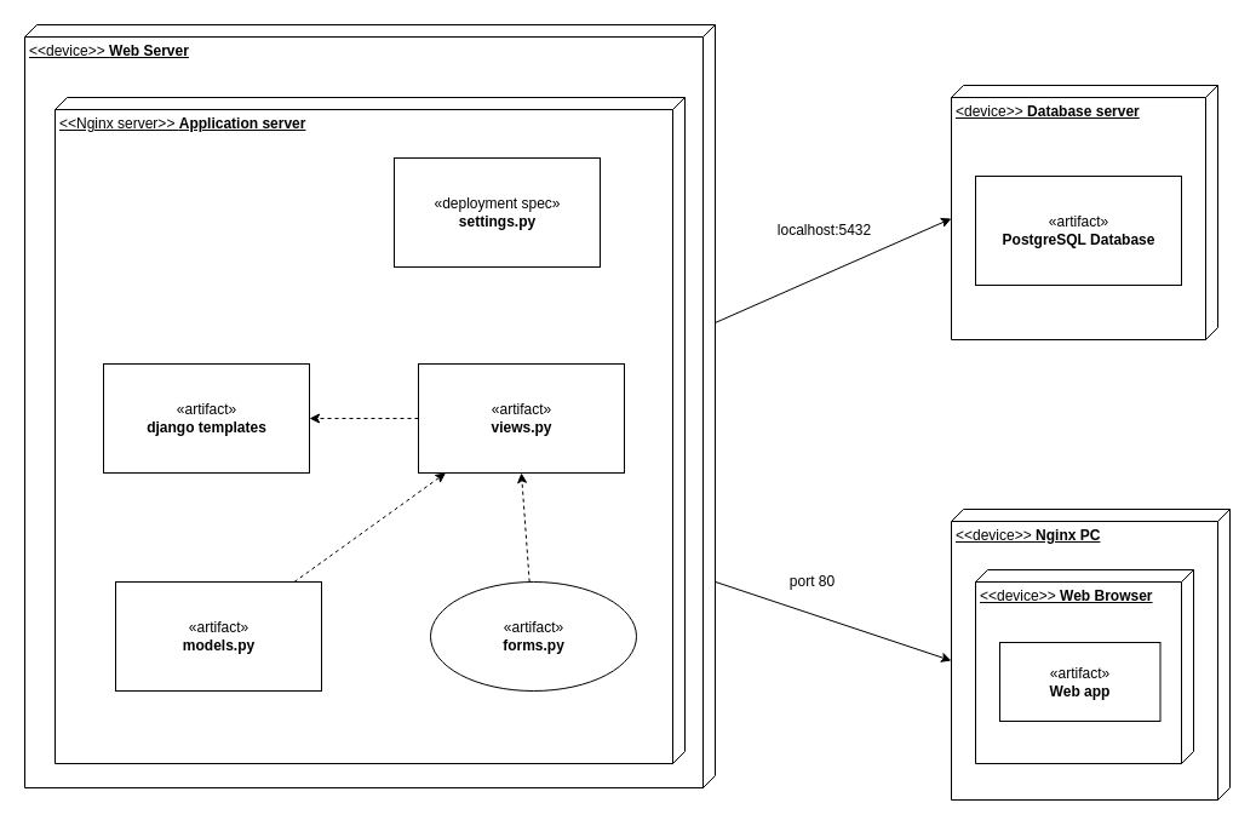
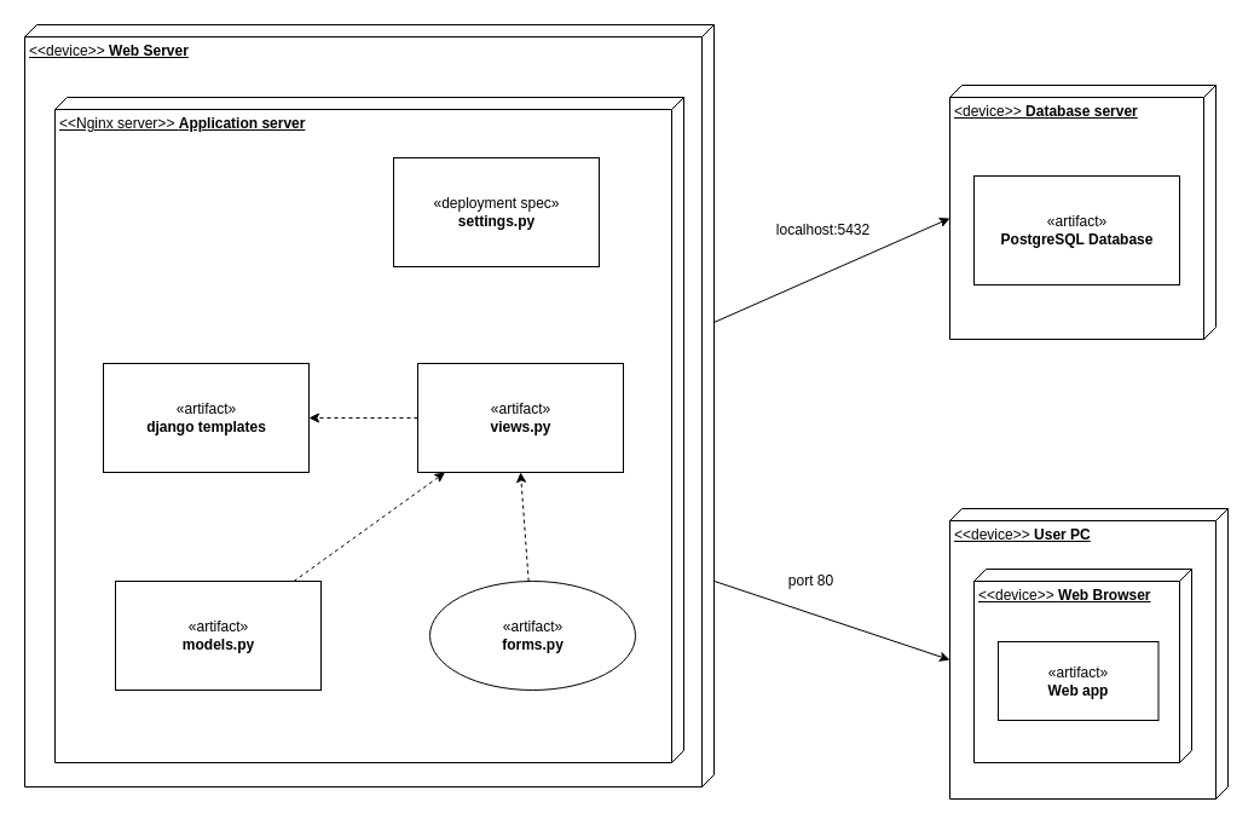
  <mxCell id="0" />
  <mxCell id="1" parent="0" />
  <mxCell id="2" style="edgeStyle=none;rounded=0;orthogonalLoop=1;jettySize=auto;html=1;entryX=0;entryY=0;entryDx=110;entryDy=220;entryPerimeter=0;" edge="1" parent="1" target="5"><mxGeometry relative="1" as="geometry"><mxPoint x="590" y="266" as="sourcePoint" /></mxGeometry></mxCell>
  <mxCell id="3" style="edgeStyle=none;rounded=0;orthogonalLoop=1;jettySize=auto;html=1;entryX=0;entryY=0;entryDx=125;entryDy=230;entryPerimeter=0;exitX=0.73;exitY=0;exitDx=0;exitDy=0;exitPerimeter=0;" edge="1" parent="1" source="4" target="6"><mxGeometry relative="1" as="geometry"><mxPoint x="595" y="485" as="sourcePoint" /></mxGeometry></mxCell>
  <mxCell id="4" value="&amp;lt;&amp;lt;device&amp;gt;&amp;gt; &lt;b&gt;Web Server&lt;/b&gt;" style="verticalAlign=top;align=left;spacingTop=8;spacingLeft=2;spacingRight=12;shape=cube;size=10;direction=south;fontStyle=4;html=1;" vertex="1" parent="1"><mxGeometry x="20" y="20" width="570" height="630" as="geometry" /></mxCell>
  <mxCell id="5" value="&amp;lt;device&amp;gt;&amp;gt; &lt;b&gt;Database server&lt;/b&gt;" style="verticalAlign=top;align=left;spacingTop=8;spacingLeft=2;spacingRight=12;shape=cube;size=10;direction=south;fontStyle=4;html=1;" vertex="1" parent="1"><mxGeometry x="785" y="70" width="220" height="210" as="geometry" /></mxCell>
- <mxCell id="6" value="&amp;lt;&amp;lt;device&amp;gt;&amp;gt; &lt;b&gt;Nginx PC&lt;/b&gt;" style="verticalAlign=top;align=left;spacingTop=8;spacingLeft=2;spacingRight=12;shape=cube;size=10;direction=south;fontStyle=4;html=1;" vertex="1" parent="1"><mxGeometry x="785" y="420" width="230" height="240" as="geometry" /></mxCell>
+ <mxCell id="6" value="&amp;lt;&amp;lt;device&amp;gt;&amp;gt; &lt;b&gt;User PC&lt;/b&gt;" style="verticalAlign=top;align=left;spacingTop=8;spacingLeft=2;spacingRight=12;shape=cube;size=10;direction=south;fontStyle=4;html=1;" vertex="1" parent="1"><mxGeometry x="785" y="420" width="230" height="240" as="geometry" /></mxCell>
  <mxCell id="7" value="&amp;lt;&amp;lt;Nginx server&amp;gt;&amp;gt; &lt;b&gt;Application server&lt;/b&gt;" style="verticalAlign=top;align=left;spacingTop=8;spacingLeft=2;spacingRight=12;shape=cube;size=10;direction=south;fontStyle=4;html=1;" vertex="1" parent="1"><mxGeometry x="45" y="80" width="520" height="550" as="geometry" /></mxCell>
  <mxCell id="8" value="«artifact»&lt;br&gt;&lt;b&gt;django templates&lt;/b&gt;" style="html=1;" vertex="1" parent="1"><mxGeometry x="85" y="300" width="170" height="90" as="geometry" /></mxCell>
  <mxCell id="9" value="«deployment spec»&lt;br&gt;&lt;b&gt;settings.py&lt;/b&gt;" style="html=1;" vertex="1" parent="1"><mxGeometry x="325" y="130" width="170" height="90" as="geometry" /></mxCell>
  <mxCell id="10" style="edgeStyle=none;rounded=0;orthogonalLoop=1;jettySize=auto;html=1;dashed=1;" edge="1" parent="1" source="11" target="8"><mxGeometry relative="1" as="geometry" /></mxCell>
  <mxCell id="11" value="«artifact»&lt;br&gt;&lt;b&gt;views.py&lt;/b&gt;" style="html=1;" vertex="1" parent="1"><mxGeometry x="345" y="300" width="170" height="90" as="geometry" /></mxCell>
  <mxCell id="12" style="edgeStyle=none;rounded=0;orthogonalLoop=1;jettySize=auto;html=1;dashed=1;" edge="1" parent="1" source="13" target="11"><mxGeometry relative="1" as="geometry" /></mxCell>
  <mxCell id="13" value="«artifact»&lt;br&gt;&lt;b&gt;models.py&lt;/b&gt;" style="html=1;" vertex="1" parent="1"><mxGeometry x="95" y="480" width="170" height="90" as="geometry" /></mxCell>
  <mxCell id="14" style="edgeStyle=none;rounded=0;orthogonalLoop=1;jettySize=auto;html=1;entryX=0.5;entryY=1;entryDx=0;entryDy=0;dashed=1;" edge="1" parent="1" source="15" target="11"><mxGeometry relative="1" as="geometry" /></mxCell>
  <mxCell id="15" value="«artifact»&lt;br&gt;&lt;b&gt;forms.py&lt;/b&gt;" style="ellipse;html=1;" vertex="1" parent="1"><mxGeometry x="355" y="480" width="170" height="90" as="geometry" /></mxCell>
  <mxCell id="16" value="«artifact»&lt;br&gt;&lt;b&gt;PostgreSQL Database&lt;/b&gt;" style="html=1;" vertex="1" parent="1"><mxGeometry x="805" y="145" width="170" height="90" as="geometry" /></mxCell>
  <mxCell id="17" value="&amp;lt;&amp;lt;device&amp;gt;&amp;gt; &lt;b&gt;Web Browser&lt;/b&gt;" style="verticalAlign=top;align=left;spacingTop=8;spacingLeft=2;spacingRight=12;shape=cube;size=10;direction=south;fontStyle=4;html=1;" vertex="1" parent="1"><mxGeometry x="805" y="470" width="180" height="160" as="geometry" /></mxCell>
  <mxCell id="18" value="«artifact»&lt;br&gt;&lt;b&gt;Web app&lt;/b&gt;" style="html=1;" vertex="1" parent="1"><mxGeometry x="825" y="530" width="132.5" height="65" as="geometry" /></mxCell>
  <mxCell id="19" value="localhost:5432" style="text;html=1;align=center;verticalAlign=middle;resizable=0;points=[];autosize=1;strokeColor=none;" vertex="1" parent="1"><mxGeometry x="635" y="180" width="90" height="20" as="geometry" /></mxCell>
  <mxCell id="20" value="port 80" style="text;html=1;align=center;verticalAlign=middle;resizable=0;points=[];autosize=1;strokeColor=none;" vertex="1" parent="1"><mxGeometry x="645" y="470" width="50" height="20" as="geometry" /></mxCell>
